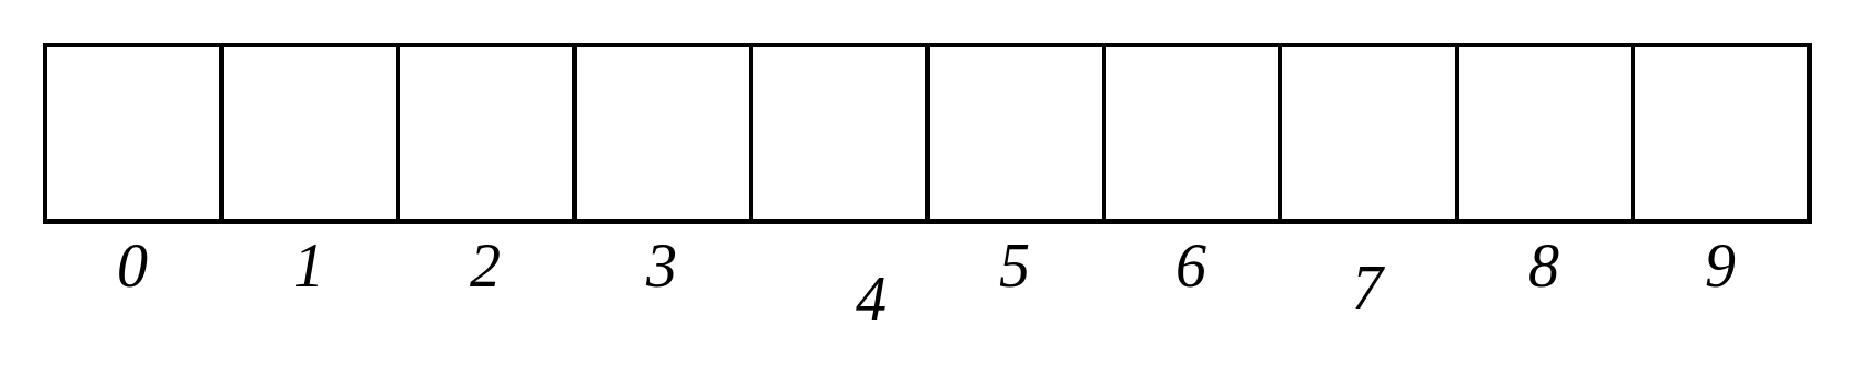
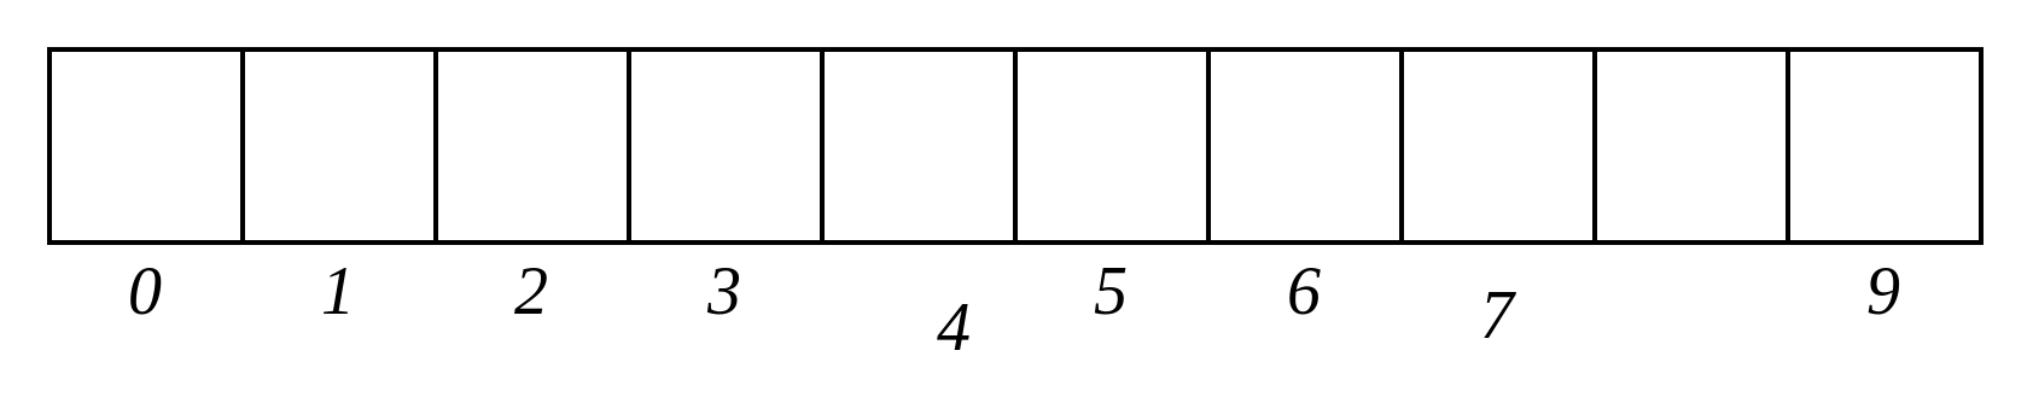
  <mxCell id="0" />
  <mxCell id="1" parent="0" />
  <mxCell id="2" value="" style="whiteSpace=wrap;html=1;aspect=fixed;strokeWidth=2;fontSize=13;" vertex="1" parent="1"><mxGeometry x="100" y="20" width="80" height="80" as="geometry" /></mxCell>
  <mxCell id="3" value="" style="whiteSpace=wrap;html=1;aspect=fixed;strokeWidth=2;fontSize=13;" vertex="1" parent="1"><mxGeometry x="180" y="20" width="80" height="80" as="geometry" /></mxCell>
  <mxCell id="4" value="" style="whiteSpace=wrap;html=1;aspect=fixed;strokeWidth=2;fontSize=13;" vertex="1" parent="1"><mxGeometry x="260" y="20" width="80" height="80" as="geometry" /></mxCell>
  <mxCell id="5" value="" style="whiteSpace=wrap;html=1;aspect=fixed;strokeWidth=2;fontSize=13;" vertex="1" parent="1"><mxGeometry x="340" y="20" width="80" height="80" as="geometry" /></mxCell>
  <mxCell id="6" value="" style="whiteSpace=wrap;html=1;aspect=fixed;strokeWidth=2;fontSize=13;" vertex="1" parent="1"><mxGeometry x="420" y="20" width="80" height="80" as="geometry" /></mxCell>
  <mxCell id="7" value="" style="whiteSpace=wrap;html=1;aspect=fixed;strokeWidth=2;fontSize=13;" vertex="1" parent="1"><mxGeometry x="500" y="20" width="80" height="80" as="geometry" /></mxCell>
  <mxCell id="8" value="" style="whiteSpace=wrap;html=1;aspect=fixed;strokeWidth=2;fontSize=13;" vertex="1" parent="1"><mxGeometry y="20" width="80" height="80" as="geometry" x="20" /></mxCell>
  <mxCell id="9" value="" style="whiteSpace=wrap;html=1;aspect=fixed;strokeWidth=2;fontSize=13;" vertex="1" parent="1"><mxGeometry x="580" y="20" width="80" height="80" as="geometry" /></mxCell>
  <mxCell id="10" value="" style="whiteSpace=wrap;html=1;aspect=fixed;strokeWidth=2;fontSize=13;" vertex="1" parent="1"><mxGeometry x="660" y="20" width="80" height="80" as="geometry" /></mxCell>
  <mxCell id="11" value="" style="whiteSpace=wrap;html=1;aspect=fixed;strokeWidth=2;fontSize=13;" vertex="1" parent="1"><mxGeometry x="740" y="20" width="80" height="80" as="geometry" /></mxCell>
  <mxCell id="12" value="&lt;font style=&quot;font-size: 28px;&quot;&gt;&lt;span style=&quot;font-size: 28px;&quot;&gt;1&lt;/span&gt;&lt;/font&gt;" style="text;html=1;strokeColor=none;fillColor=none;align=center;verticalAlign=middle;whiteSpace=wrap;rounded=0;fontSize=28;fontStyle=2;fontFamily=Times New Roman;" vertex="1" parent="1"><mxGeometry x="120" y="110" width="40" height="20" as="geometry" /></mxCell>
  <mxCell id="13" value="&lt;font style=&quot;font-size: 28px;&quot;&gt;&lt;span style=&quot;font-size: 28px;&quot;&gt;0&lt;/span&gt;&lt;/font&gt;" style="text;html=1;strokeColor=none;fillColor=none;align=center;verticalAlign=middle;whiteSpace=wrap;rounded=0;fontSize=28;fontStyle=2;fontFamily=Times New Roman;" vertex="1" parent="1"><mxGeometry x="40" y="110" width="40" height="20" as="geometry" /></mxCell>
  <mxCell id="14" value="&lt;font style=&quot;font-size: 28px;&quot;&gt;&lt;span style=&quot;font-size: 28px;&quot;&gt;2&lt;/span&gt;&lt;/font&gt;" style="text;html=1;strokeColor=none;fillColor=none;align=center;verticalAlign=middle;whiteSpace=wrap;rounded=0;fontSize=28;fontStyle=2;fontFamily=Times New Roman;" vertex="1" parent="1"><mxGeometry x="200" y="110" width="40" height="20" as="geometry" /></mxCell>
  <mxCell id="15" value="&lt;font style=&quot;font-size: 28px;&quot;&gt;&lt;span style=&quot;font-size: 28px;&quot;&gt;3&lt;/span&gt;&lt;/font&gt;" style="text;html=1;strokeColor=none;fillColor=none;align=center;verticalAlign=middle;whiteSpace=wrap;rounded=0;fontSize=28;fontStyle=2;fontFamily=Times New Roman;" vertex="1" parent="1"><mxGeometry x="280" y="110" width="40" height="20" as="geometry" /></mxCell>
  <mxCell id="16" value="&lt;font style=&quot;font-size: 28px;&quot;&gt;&lt;span style=&quot;font-size: 28px;&quot;&gt;4&lt;/span&gt;&lt;/font&gt;" style="text;html=1;strokeColor=none;fillColor=none;align=center;verticalAlign=middle;whiteSpace=wrap;rounded=0;fontSize=28;fontStyle=2;fontFamily=Times New Roman;" vertex="1" parent="1"><mxGeometry x="375" y="125" width="40" height="20" as="geometry" /></mxCell>
  <mxCell id="17" value="&lt;font style=&quot;font-size: 28px;&quot;&gt;&lt;span style=&quot;font-size: 28px;&quot;&gt;5&lt;/span&gt;&lt;/font&gt;" style="text;html=1;strokeColor=none;fillColor=none;align=center;verticalAlign=middle;whiteSpace=wrap;rounded=0;fontSize=28;fontStyle=2;fontFamily=Times New Roman;" vertex="1" parent="1"><mxGeometry x="440" y="110" width="40" height="20" as="geometry" /></mxCell>
  <mxCell id="18" value="&lt;font style=&quot;font-size: 28px;&quot;&gt;&lt;span style=&quot;font-size: 28px;&quot;&gt;6&lt;/span&gt;&lt;/font&gt;" style="text;html=1;strokeColor=none;fillColor=none;align=center;verticalAlign=middle;whiteSpace=wrap;rounded=0;fontSize=28;fontStyle=2;fontFamily=Times New Roman;" vertex="1" parent="1"><mxGeometry x="520" y="110" width="40" height="20" as="geometry" /></mxCell>
  <mxCell id="19" value="&lt;font style=&quot;font-size: 28px;&quot;&gt;&lt;span style=&quot;font-size: 28px;&quot;&gt;7&lt;/span&gt;&lt;/font&gt;" style="text;html=1;strokeColor=none;fillColor=none;align=center;verticalAlign=middle;whiteSpace=wrap;rounded=0;fontSize=28;fontStyle=2;fontFamily=Times New Roman;" vertex="1" parent="1"><mxGeometry x="600" y="120" width="40" height="20" as="geometry" /></mxCell>
- <mxCell id="20" value="&lt;font style=&quot;font-size: 28px;&quot;&gt;&lt;span style=&quot;font-size: 28px;&quot;&gt;8&lt;/span&gt;&lt;/font&gt;" style="text;html=1;strokeColor=none;fillColor=none;align=center;verticalAlign=middle;whiteSpace=wrap;rounded=0;fontSize=28;fontStyle=2;fontFamily=Times New Roman;" vertex="1" parent="1"><mxGeometry x="680" y="110" width="40" height="20" as="geometry" /></mxCell>
  <mxCell id="21" value="&lt;font style=&quot;font-size: 28px;&quot;&gt;&lt;span style=&quot;font-size: 28px;&quot;&gt;9&lt;/span&gt;&lt;/font&gt;" style="text;html=1;strokeColor=none;fillColor=none;align=center;verticalAlign=middle;whiteSpace=wrap;rounded=0;fontSize=28;fontStyle=2;fontFamily=Times New Roman;" vertex="1" parent="1"><mxGeometry x="760" y="110" width="40" height="20" as="geometry" /></mxCell>
